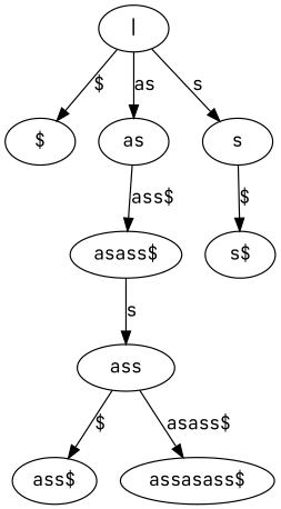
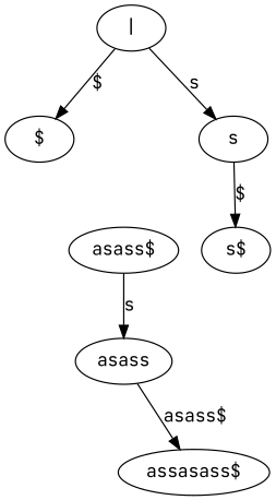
  digraph {
    fontname="JetBrains Mono"
    node [fontname="JetBrains Mono"]
    edge [fontname="JetBrains Mono"]
    n1 [label="$"]
    "|"
-   n3 [label=as]
    n4 [label=s]
    n5 [label="asass$"]
    n6 [label="s$"]
-   n7 [label=ass]
-   n8 [label="ass$"]
+   n7 [label=asass]
    n9 [label="assasass$"]
    "|" -> n1 [label="$"]
-   "|" -> n3 [label=as]
    "|" -> n4 [label=s]
-   n3 -> n5 [label="ass$"]
    n4 -> n6 [label="$"]
    n5 -> n7 [label=s]
-   n7 -> n8 [label="$"]
    n7 -> n9 [label="asass$"]
  }
